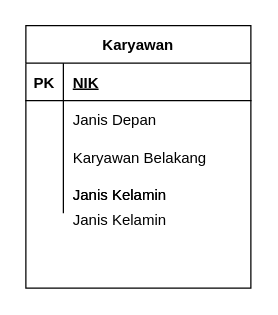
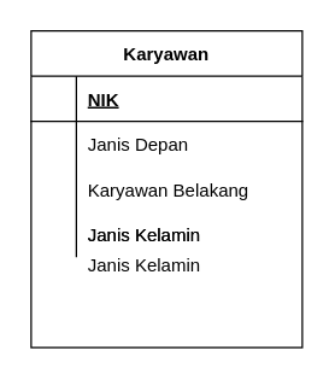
  <mxCell id="0" />
  <mxCell id="1" parent="0" />
  <mxCell id="2" value="Karyawan" style="shape=table;startSize=30;container=1;collapsible=1;childLayout=tableLayout;fixedRows=1;rowLines=0;fontStyle=1;align=center;resizeLast=1;" vertex="1" parent="1"><mxGeometry x="20" y="20" width="180" height="210" as="geometry" /></mxCell>
  <mxCell id="3" value="" style="shape=partialRectangle;collapsible=0;dropTarget=0;pointerEvents=0;fillColor=none;top=0;left=0;bottom=1;right=0;points=[[0,0.5],[1,0.5]];portConstraint=eastwest;" vertex="1" parent="2"><mxGeometry y="30" width="180" height="30" as="geometry" /></mxCell>
- <mxCell id="4" value="PK" style="shape=partialRectangle;connectable=0;fillColor=none;top=0;left=0;bottom=0;right=0;fontStyle=1;overflow=hidden;" vertex="1" parent="3"><mxGeometry width="30" height="30" as="geometry" /></mxCell>
  <mxCell id="5" value="NIK" style="shape=partialRectangle;connectable=0;fillColor=none;top=0;left=0;bottom=0;right=0;align=left;spacingLeft=6;fontStyle=5;overflow=hidden;" vertex="1" parent="3"><mxGeometry x="30" width="150" height="30" as="geometry" /></mxCell>
  <mxCell id="6" value="" style="shape=partialRectangle;collapsible=0;dropTarget=0;pointerEvents=0;fillColor=none;top=0;left=0;bottom=0;right=0;points=[[0,0.5],[1,0.5]];portConstraint=eastwest;" vertex="1" parent="2"><mxGeometry y="60" width="180" height="30" as="geometry" /></mxCell>
  <mxCell id="7" value="" style="shape=partialRectangle;connectable=0;fillColor=none;top=0;left=0;bottom=0;right=0;editable=1;overflow=hidden;" vertex="1" parent="6"><mxGeometry width="30" height="30" as="geometry" /></mxCell>
  <mxCell id="8" value="Janis Depan" style="shape=partialRectangle;connectable=0;fillColor=none;top=0;left=0;bottom=0;right=0;align=left;spacingLeft=6;overflow=hidden;" vertex="1" parent="6"><mxGeometry x="30" width="150" height="30" as="geometry" /></mxCell>
  <mxCell id="9" value="" style="shape=partialRectangle;collapsible=0;dropTarget=0;pointerEvents=0;fillColor=none;top=0;left=0;bottom=0;right=0;points=[[0,0.5],[1,0.5]];portConstraint=eastwest;" vertex="1" parent="2"><mxGeometry y="90" width="180" height="30" as="geometry" /></mxCell>
  <mxCell id="10" value="" style="shape=partialRectangle;connectable=0;fillColor=none;top=0;left=0;bottom=0;right=0;editable=1;overflow=hidden;" vertex="1" parent="9"><mxGeometry width="30" height="30" as="geometry" /></mxCell>
  <mxCell id="11" value="Karyawan Belakang" style="shape=partialRectangle;connectable=0;fillColor=none;top=0;left=0;bottom=0;right=0;align=left;spacingLeft=6;overflow=hidden;" vertex="1" parent="9"><mxGeometry x="30" width="150" height="30" as="geometry" /></mxCell>
  <mxCell id="12" value="" style="shape=partialRectangle;collapsible=0;dropTarget=0;pointerEvents=0;fillColor=none;top=0;left=0;bottom=0;right=0;points=[[0,0.5],[1,0.5]];portConstraint=eastwest;" vertex="1" parent="2"><mxGeometry y="120" width="180" height="30" as="geometry" /></mxCell>
  <mxCell id="13" value="" style="shape=partialRectangle;connectable=0;fillColor=none;top=0;left=0;bottom=0;right=0;editable=1;overflow=hidden;" vertex="1" parent="12"><mxGeometry width="30" height="30" as="geometry" /></mxCell>
  <mxCell id="14" value="Janis Kelamin" style="shape=partialRectangle;connectable=0;fillColor=none;top=0;left=0;bottom=0;right=0;align=left;spacingLeft=6;overflow=hidden;" vertex="1" parent="12"><mxGeometry x="30" width="150" height="30" as="geometry" /></mxCell>
  <mxCell id="15" value="Janis Kelamin" style="shape=partialRectangle;connectable=0;fillColor=none;top=0;left=0;bottom=0;right=0;align=left;spacingLeft=6;overflow=hidden;" vertex="1" parent="1"><mxGeometry x="50" y="140" width="150" height="30" as="geometry" /></mxCell>
  <mxCell id="16" value="" style="shape=partialRectangle;collapsible=0;dropTarget=0;pointerEvents=0;fillColor=none;top=0;left=0;bottom=0;right=0;points=[[0,0.5],[1,0.5]];portConstraint=eastwest;" vertex="1" parent="1"><mxGeometry x="20" y="160" width="180" height="30" as="geometry" /></mxCell>
  <mxCell id="17" value="" style="shape=partialRectangle;connectable=0;fillColor=none;top=0;left=0;bottom=0;right=0;editable=1;overflow=hidden;" vertex="1" parent="16"><mxGeometry width="30" height="30" as="geometry" /></mxCell>
  <mxCell id="18" value="Janis Kelamin" style="shape=partialRectangle;connectable=0;fillColor=none;top=0;left=0;bottom=0;right=0;align=left;spacingLeft=6;overflow=hidden;" vertex="1" parent="16"><mxGeometry x="30" width="150" height="30" as="geometry" /></mxCell>
